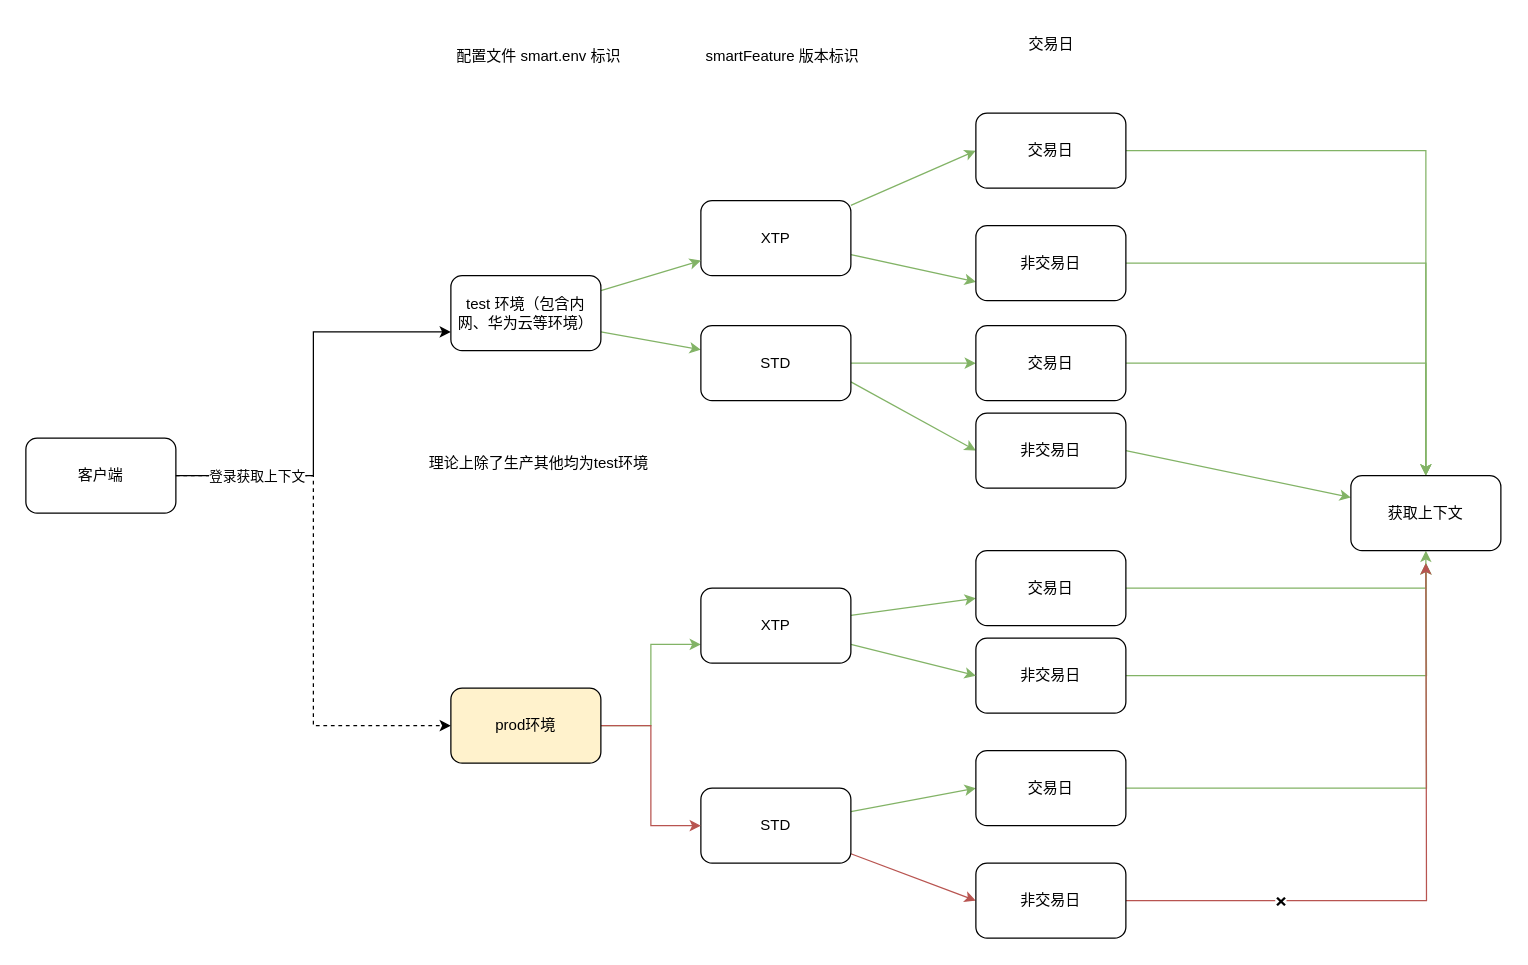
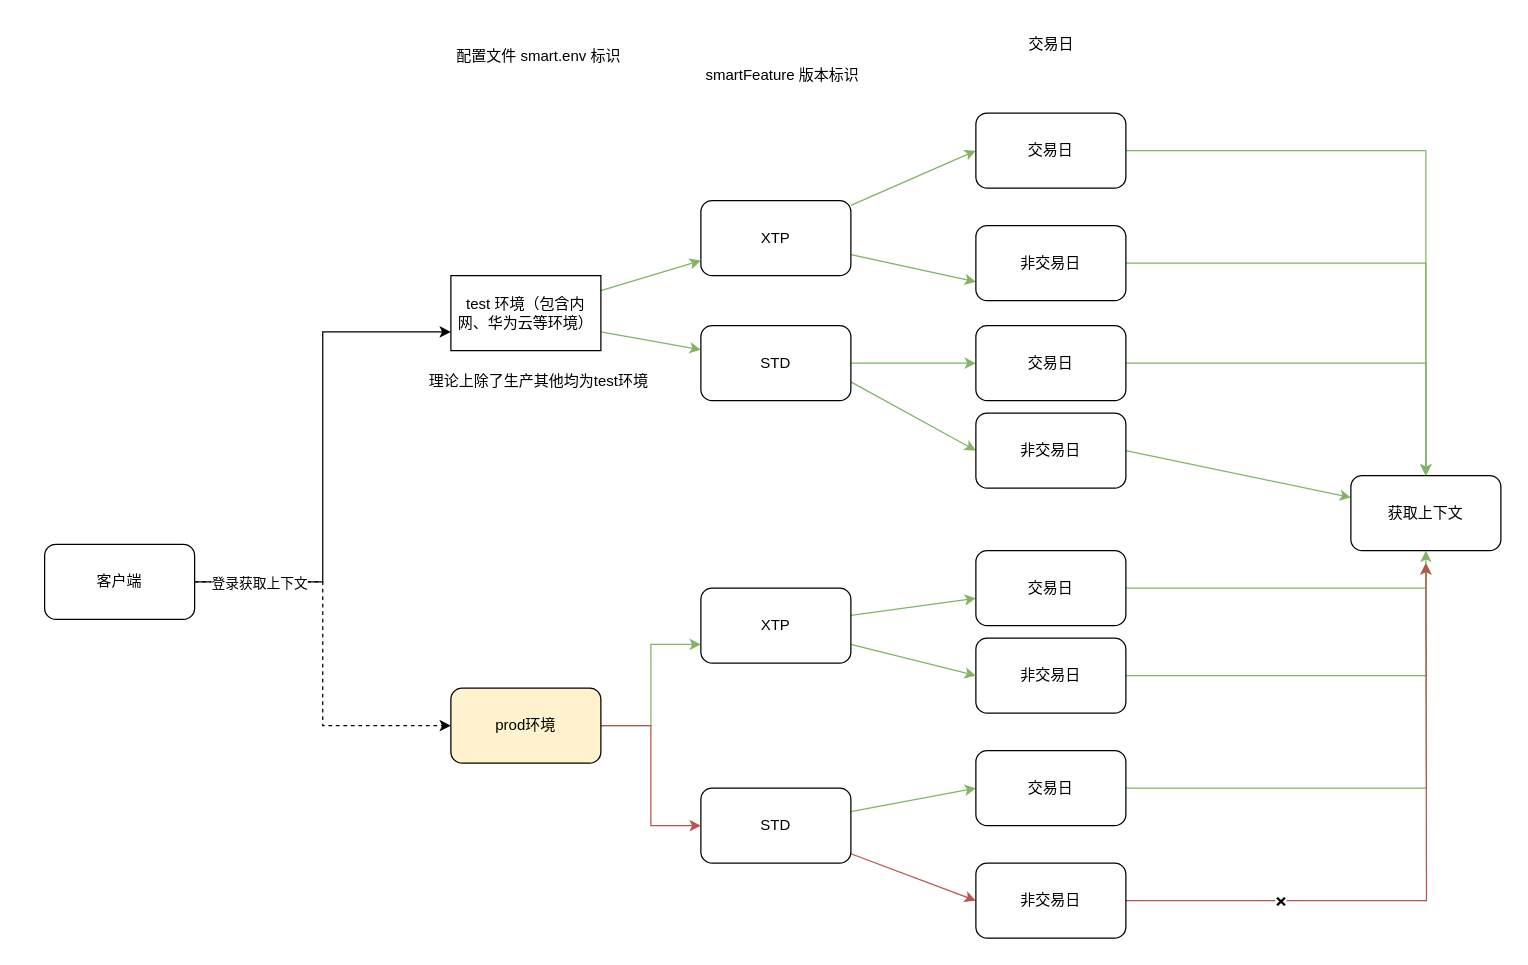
  <mxCell id="0" />
  <mxCell id="1" parent="0" />
- <mxCell id="2" value="客户端" style="rounded=1;whiteSpace=wrap;html=1;" vertex="1" parent="1"><mxGeometry x="20" y="350" width="120" height="60" as="geometry" /></mxCell>
+ <mxCell id="2" value="客户端" style="rounded=1;whiteSpace=wrap;html=1;" vertex="1" parent="1"><mxGeometry x="35" y="435" width="120" height="60" as="geometry" /></mxCell>
  <mxCell id="3" style="rounded=0;orthogonalLoop=1;jettySize=auto;html=1;entryX=0;entryY=0.5;entryDx=0;entryDy=0;fillColor=#d5e8d4;strokeColor=#82b366;" edge="1" parent="1" source="5" target="10"><mxGeometry relative="1" as="geometry" /></mxCell>
  <mxCell id="4" style="rounded=0;orthogonalLoop=1;jettySize=auto;html=1;entryX=0;entryY=0.75;entryDx=0;entryDy=0;fillColor=#d5e8d4;strokeColor=#82b366;" edge="1" parent="1" source="5" target="29"><mxGeometry relative="1" as="geometry" /></mxCell>
  <mxCell id="5" value="XTP" style="rounded=1;whiteSpace=wrap;html=1;" vertex="1" parent="1"><mxGeometry x="560" y="160" width="120" height="60" as="geometry" /></mxCell>
  <mxCell id="6" style="rounded=0;orthogonalLoop=1;jettySize=auto;html=1;entryX=0;entryY=0.5;entryDx=0;entryDy=0;fillColor=#d5e8d4;strokeColor=#82b366;" edge="1" parent="1" source="8" target="40"><mxGeometry relative="1" as="geometry" /></mxCell>
  <mxCell id="7" style="rounded=0;orthogonalLoop=1;jettySize=auto;html=1;entryX=0;entryY=0.5;entryDx=0;entryDy=0;fillColor=#f8cecc;strokeColor=#b85450;" edge="1" parent="1" source="8" target="43"><mxGeometry relative="1" as="geometry" /></mxCell>
  <mxCell id="8" value="STD" style="rounded=1;whiteSpace=wrap;html=1;" vertex="1" parent="1"><mxGeometry x="560" y="630" width="120" height="60" as="geometry" /></mxCell>
  <mxCell id="9" style="edgeStyle=orthogonalEdgeStyle;rounded=0;orthogonalLoop=1;jettySize=auto;html=1;fillColor=#d5e8d4;strokeColor=#82b366;" edge="1" parent="1" source="10" target="45"><mxGeometry relative="1" as="geometry" /></mxCell>
  <mxCell id="10" value="交易日" style="rounded=1;whiteSpace=wrap;html=1;" vertex="1" parent="1"><mxGeometry x="780" y="90" width="120" height="60" as="geometry" /></mxCell>
- <mxCell id="11" value="smartFeature 版本标识" style="text;html=1;align=center;verticalAlign=middle;resizable=0;points=[];autosize=1;strokeColor=none;fillColor=none;" vertex="1" parent="1"><mxGeometry x="550" y="30" width="150" height="30" as="geometry" /></mxCell>
+ <mxCell id="11" value="smartFeature 版本标识" style="text;html=1;align=center;verticalAlign=middle;resizable=0;points=[];autosize=1;strokeColor=none;fillColor=none;" vertex="1" parent="1"><mxGeometry x="550" y="45" width="150" height="30" as="geometry" /></mxCell>
  <mxCell id="12" value="" style="edgeStyle=orthogonalEdgeStyle;rounded=0;orthogonalLoop=1;jettySize=auto;html=1;entryX=0;entryY=0.75;entryDx=0;entryDy=0;" edge="1" parent="1" source="2" target="15"><mxGeometry relative="1" as="geometry"><mxPoint x="140" y="380" as="sourcePoint" /><mxPoint x="550" y="255" as="targetPoint" /></mxGeometry></mxCell>
  <mxCell id="13" style="rounded=0;orthogonalLoop=1;jettySize=auto;html=1;fillColor=#d5e8d4;strokeColor=#82b366;" edge="1" parent="1" source="15" target="5"><mxGeometry relative="1" as="geometry" /></mxCell>
  <mxCell id="14" style="rounded=0;orthogonalLoop=1;jettySize=auto;html=1;exitX=1;exitY=0.75;exitDx=0;exitDy=0;fillColor=#d5e8d4;strokeColor=#82b366;" edge="1" parent="1" source="15" target="27"><mxGeometry relative="1" as="geometry" /></mxCell>
- <mxCell id="15" value="test 环境（包含内网、华为云等环境）" style="rounded=1;whiteSpace=wrap;html=1;" vertex="1" parent="1"><mxGeometry x="360" y="220" width="120" height="60" as="geometry" /></mxCell>
+ <mxCell id="15" value="test 环境（包含内网、华为云等环境）" style="whiteSpace=wrap;html=1;rounded=0;" vertex="1" parent="1"><mxGeometry x="360" y="220" width="120" height="60" as="geometry" /></mxCell>
  <mxCell id="16" value="" style="edgeStyle=orthogonalEdgeStyle;rounded=0;orthogonalLoop=1;jettySize=auto;html=1;entryX=0;entryY=0.5;entryDx=0;entryDy=0;dashed=1;" edge="1" parent="1" source="2" target="20"><mxGeometry relative="1" as="geometry"><mxPoint x="140" y="380" as="sourcePoint" /><mxPoint x="550" y="470" as="targetPoint" /></mxGeometry></mxCell>
  <mxCell id="17" value="登录获取上下文" style="edgeLabel;html=1;align=center;verticalAlign=middle;resizable=0;points=[];" vertex="1" connectable="0" parent="16"><mxGeometry x="-0.736" y="-2" relative="1" as="geometry"><mxPoint x="9" y="-2" as="offset" /></mxGeometry></mxCell>
  <mxCell id="18" style="edgeStyle=orthogonalEdgeStyle;rounded=0;orthogonalLoop=1;jettySize=auto;html=1;exitX=1;exitY=0.5;exitDx=0;exitDy=0;entryX=0;entryY=0.75;entryDx=0;entryDy=0;fillColor=#d5e8d4;strokeColor=#82b366;" edge="1" parent="1" source="20" target="36"><mxGeometry relative="1" as="geometry" /></mxCell>
  <mxCell id="19" style="edgeStyle=orthogonalEdgeStyle;rounded=0;orthogonalLoop=1;jettySize=auto;html=1;entryX=0;entryY=0.5;entryDx=0;entryDy=0;fillColor=#f8cecc;strokeColor=#b85450;" edge="1" parent="1" source="20" target="8"><mxGeometry relative="1" as="geometry" /></mxCell>
  <mxCell id="20" value="prod环境" style="rounded=1;whiteSpace=wrap;html=1;fillColor=#fff2cc;" vertex="1" parent="1"><mxGeometry x="360" y="550" width="120" height="60" as="geometry" /></mxCell>
  <mxCell id="21" value="配置文件 smart.env 标识" style="text;html=1;align=center;verticalAlign=middle;resizable=0;points=[];autosize=1;strokeColor=none;fillColor=none;" vertex="1" parent="1"><mxGeometry x="355" y="30" width="150" height="30" as="geometry" /></mxCell>
  <mxCell id="22" style="edgeStyle=orthogonalEdgeStyle;rounded=0;orthogonalLoop=1;jettySize=auto;html=1;fillColor=#d5e8d4;strokeColor=#82b366;" edge="1" parent="1" source="23"><mxGeometry relative="1" as="geometry"><mxPoint x="1140" y="450" as="targetPoint" /></mxGeometry></mxCell>
  <mxCell id="23" value="非交易日" style="whiteSpace=wrap;html=1;rounded=1;" vertex="1" parent="1"><mxGeometry x="780" y="510" width="120" height="60" as="geometry" /></mxCell>
  <mxCell id="24" value="交易日" style="text;html=1;align=center;verticalAlign=middle;resizable=0;points=[];autosize=1;strokeColor=none;fillColor=none;" vertex="1" parent="1"><mxGeometry x="810" y="20" width="60" height="30" as="geometry" /></mxCell>
  <mxCell id="25" style="edgeStyle=orthogonalEdgeStyle;rounded=0;orthogonalLoop=1;jettySize=auto;html=1;fillColor=#d5e8d4;strokeColor=#82b366;" edge="1" parent="1" source="27" target="33"><mxGeometry relative="1" as="geometry" /></mxCell>
  <mxCell id="26" style="rounded=0;orthogonalLoop=1;jettySize=auto;html=1;exitX=1;exitY=0.75;exitDx=0;exitDy=0;entryX=0;entryY=0.5;entryDx=0;entryDy=0;fillColor=#d5e8d4;strokeColor=#82b366;" edge="1" parent="1" source="27" target="31"><mxGeometry relative="1" as="geometry" /></mxCell>
  <mxCell id="27" value="STD" style="rounded=1;whiteSpace=wrap;html=1;" vertex="1" parent="1"><mxGeometry x="560" y="260" width="120" height="60" as="geometry" /></mxCell>
  <mxCell id="28" style="edgeStyle=orthogonalEdgeStyle;rounded=0;orthogonalLoop=1;jettySize=auto;html=1;fillColor=#d5e8d4;strokeColor=#82b366;" edge="1" parent="1" source="29" target="45"><mxGeometry relative="1" as="geometry" /></mxCell>
  <mxCell id="29" value="非交易日" style="rounded=1;whiteSpace=wrap;html=1;" vertex="1" parent="1"><mxGeometry x="780" y="180" width="120" height="60" as="geometry" /></mxCell>
  <mxCell id="30" style="rounded=0;orthogonalLoop=1;jettySize=auto;html=1;exitX=1;exitY=0.5;exitDx=0;exitDy=0;fillColor=#d5e8d4;strokeColor=#82b366;" edge="1" parent="1" source="31" target="45"><mxGeometry relative="1" as="geometry" /></mxCell>
  <mxCell id="31" value="非交易日" style="rounded=1;whiteSpace=wrap;html=1;" vertex="1" parent="1"><mxGeometry x="780" y="330" width="120" height="60" as="geometry" /></mxCell>
  <mxCell id="32" style="edgeStyle=orthogonalEdgeStyle;rounded=0;orthogonalLoop=1;jettySize=auto;html=1;exitX=1;exitY=0.5;exitDx=0;exitDy=0;fillColor=#d5e8d4;strokeColor=#82b366;" edge="1" parent="1" source="33" target="45"><mxGeometry relative="1" as="geometry" /></mxCell>
  <mxCell id="33" value="交易日" style="rounded=1;whiteSpace=wrap;html=1;" vertex="1" parent="1"><mxGeometry x="780" y="260" width="120" height="60" as="geometry" /></mxCell>
  <mxCell id="34" style="rounded=0;orthogonalLoop=1;jettySize=auto;html=1;fillColor=#d5e8d4;strokeColor=#82b366;" edge="1" parent="1" source="36" target="38"><mxGeometry relative="1" as="geometry" /></mxCell>
  <mxCell id="35" style="rounded=0;orthogonalLoop=1;jettySize=auto;html=1;entryX=0;entryY=0.5;entryDx=0;entryDy=0;fillColor=#d5e8d4;strokeColor=#82b366;" edge="1" parent="1" source="36" target="23"><mxGeometry relative="1" as="geometry" /></mxCell>
  <mxCell id="36" value="XTP" style="rounded=1;whiteSpace=wrap;html=1;" vertex="1" parent="1"><mxGeometry x="560" y="470" width="120" height="60" as="geometry" /></mxCell>
  <mxCell id="37" style="edgeStyle=orthogonalEdgeStyle;rounded=0;orthogonalLoop=1;jettySize=auto;html=1;entryX=0.5;entryY=1;entryDx=0;entryDy=0;fillColor=#d5e8d4;strokeColor=#82b366;" edge="1" parent="1" source="38" target="45"><mxGeometry relative="1" as="geometry" /></mxCell>
  <mxCell id="38" value="交易日" style="whiteSpace=wrap;html=1;rounded=1;" vertex="1" parent="1"><mxGeometry x="780" y="440" width="120" height="60" as="geometry" /></mxCell>
  <mxCell id="39" style="edgeStyle=orthogonalEdgeStyle;rounded=0;orthogonalLoop=1;jettySize=auto;html=1;exitX=1;exitY=0.5;exitDx=0;exitDy=0;fillColor=#d5e8d4;strokeColor=#82b366;" edge="1" parent="1" source="40"><mxGeometry relative="1" as="geometry"><mxPoint x="1140" y="450" as="targetPoint" /></mxGeometry></mxCell>
  <mxCell id="40" value="交易日" style="whiteSpace=wrap;html=1;rounded=1;" vertex="1" parent="1"><mxGeometry x="780" y="600" width="120" height="60" as="geometry" /></mxCell>
  <mxCell id="41" style="edgeStyle=orthogonalEdgeStyle;rounded=0;orthogonalLoop=1;jettySize=auto;html=1;fillColor=#f8cecc;strokeColor=#b85450;" edge="1" parent="1" source="43"><mxGeometry relative="1" as="geometry"><mxPoint x="1140" y="450" as="targetPoint" /></mxGeometry></mxCell>
  <mxCell id="42" value="❌" style="edgeLabel;html=1;align=center;verticalAlign=middle;resizable=0;points=[];" vertex="1" connectable="0" parent="41"><mxGeometry x="-0.518" relative="1" as="geometry"><mxPoint as="offset" /></mxGeometry></mxCell>
  <mxCell id="43" value="非交易日" style="whiteSpace=wrap;html=1;rounded=1;" vertex="1" parent="1"><mxGeometry x="780" y="690" width="120" height="60" as="geometry" /></mxCell>
- <mxCell id="44" value="理论上除了生产其他均为test环境" style="text;html=1;align=center;verticalAlign=middle;resizable=0;points=[];autosize=1;strokeColor=none;fillColor=none;" vertex="1" parent="1"><mxGeometry x="330" y="355" width="200" height="30" as="geometry" /></mxCell>
+ <mxCell id="44" value="理论上除了生产其他均为test环境" style="text;html=1;align=center;verticalAlign=middle;resizable=0;points=[];autosize=1;strokeColor=none;fillColor=none;" vertex="1" parent="1"><mxGeometry x="330" y="290" width="200" height="30" as="geometry" /></mxCell>
  <mxCell id="45" value="获取上下文" style="rounded=1;whiteSpace=wrap;html=1;" vertex="1" parent="1"><mxGeometry x="1080" y="380" width="120" height="60" as="geometry" /></mxCell>
